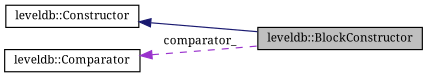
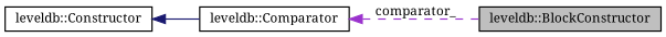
  digraph {
    fontname="Noto Serif"
    rankdir=LR
    node [color=black fillcolor=white fontname="Noto Serif" fontsize=10 shape=record style=filled]
    edge [dir=back fontname="Noto Serif" fontsize=10 labelfontname=Helvetica labelfontsize=10]
    n1 [fillcolor=grey75 fontcolor=black height=0.2 label="leveldb::BlockConstructor" width=0.4]
    n2 [height=0.2 label="leveldb::Constructor" width=0.4]
    n3 [height=0.2 label="leveldb::Comparator" width=0.4]
-   n2 -> n1 [color=midnightblue style=solid]
+   n2 -> n3 [color=midnightblue style=solid]
    n3 -> n1 [color=darkorchid3 label=" comparator_" style=dashed]
  }
